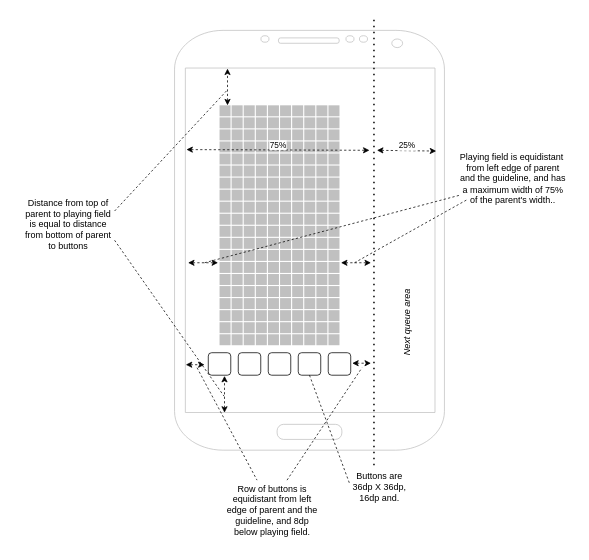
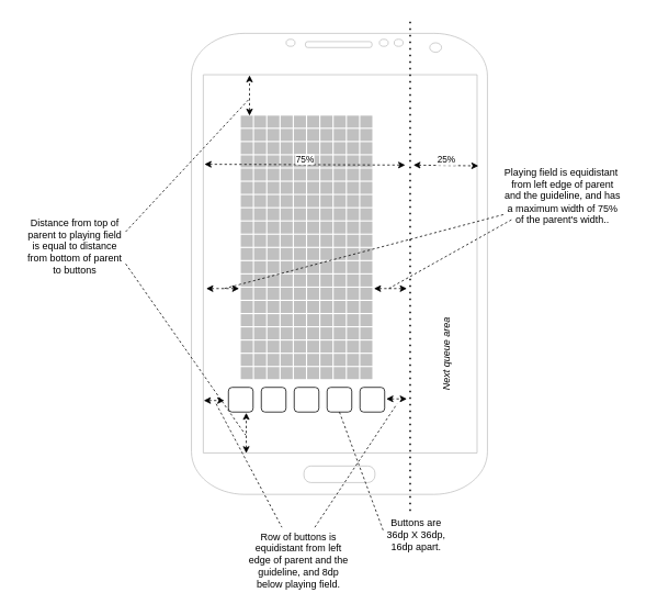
  <mxCell id="0" />
  <mxCell id="1" parent="0" />
  <mxCell id="2" value="" style="html=1;verticalLabelPosition=bottom;labelBackgroundColor=#ffffff;verticalAlign=top;shadow=0;dashed=0;strokeWidth=1;shape=mxgraph.ios7ui.iconGrid;fillColor=#c0c0c0;gridSize=10%2C20;" vertex="1" parent="1"><mxGeometry x="292" y="140" width="160" height="320" as="geometry" /></mxCell>
  <mxCell id="3" value="" style="verticalLabelPosition=bottom;verticalAlign=top;html=1;shadow=0;dashed=0;strokeWidth=1;shape=mxgraph.android.phone2;strokeColor=#c0c0c0;" vertex="1" parent="1"><mxGeometry x="232" y="40" width="360" height="560" as="geometry" /></mxCell>
  <mxCell id="4" value="" style="endArrow=none;dashed=1;html=1;dashPattern=1 3;strokeWidth=2;rounded=0;" edge="1" parent="1"><mxGeometry width="50" height="50" relative="1" as="geometry"><mxPoint x="498" y="620" as="sourcePoint" /><mxPoint x="498" y="20" as="targetPoint" /></mxGeometry></mxCell>
  <mxCell id="5" value="75%" style="endArrow=classic;startArrow=classic;html=1;rounded=0;exitX=0.044;exitY=0.284;exitDx=0;exitDy=0;exitPerimeter=0;dashed=1;spacingBottom=14;" edge="1" parent="1" source="3"><mxGeometry width="50" height="50" relative="1" as="geometry"><mxPoint x="552" y="310" as="sourcePoint" /><mxPoint x="492" y="200" as="targetPoint" /></mxGeometry></mxCell>
  <mxCell id="6" value="25%" style="endArrow=classic;startArrow=classic;html=1;rounded=0;dashed=1;spacingBottom=14;" edge="1" parent="1"><mxGeometry width="50" height="50" relative="1" as="geometry"><mxPoint x="502" y="200" as="sourcePoint" /><mxPoint x="581" y="201" as="targetPoint" /></mxGeometry></mxCell>
  <mxCell id="7" value="" style="endArrow=classic;startArrow=classic;html=1;rounded=0;dashed=1;" edge="1" parent="1"><mxGeometry width="50" height="50" relative="1" as="geometry"><mxPoint x="454" y="350" as="sourcePoint" /><mxPoint x="494" y="350" as="targetPoint" /></mxGeometry></mxCell>
  <mxCell id="8" value="" style="endArrow=classic;startArrow=classic;html=1;rounded=0;dashed=1;" edge="1" parent="1"><mxGeometry width="50" height="50" relative="1" as="geometry"><mxPoint x="250" y="350" as="sourcePoint" /><mxPoint x="290" y="350" as="targetPoint" /></mxGeometry></mxCell>
  <mxCell id="9" value="" style="endArrow=none;dashed=1;html=1;rounded=0;startArrow=none;startFill=0;" edge="1" parent="1"><mxGeometry width="50" height="50" relative="1" as="geometry"><mxPoint x="472" y="350" as="sourcePoint" /><mxPoint x="622" y="266" as="targetPoint" /></mxGeometry></mxCell>
  <mxCell id="10" value="" style="endArrow=none;dashed=1;html=1;rounded=0;startArrow=none;startFill=0;" edge="1" parent="1"><mxGeometry width="50" height="50" relative="1" as="geometry"><mxPoint x="272" y="350" as="sourcePoint" /><mxPoint x="612" y="260" as="targetPoint" /></mxGeometry></mxCell>
  <mxCell id="11" value="Playing field is equidistant&amp;nbsp;&lt;br&gt;from left edge of parent&lt;br&gt;and the guideline, and has&lt;br&gt;a maximum width of 75%&lt;br&gt;of the parent's width.." style="text;html=1;align=center;verticalAlign=middle;resizable=0;points=[];autosize=1;strokeColor=none;fillColor=none;" vertex="1" parent="1"><mxGeometry x="603" y="193" width="160" height="90" as="geometry" /></mxCell>
  <mxCell id="12" value="Next queue area" style="text;html=1;align=center;verticalAlign=middle;resizable=0;points=[];autosize=1;strokeColor=none;fillColor=none;portConstraintRotation=0;rotation=270;fontStyle=2" vertex="1" parent="1"><mxGeometry x="487" y="415" width="110" height="30" as="geometry" /></mxCell>
  <mxCell id="13" value="" style="rounded=1;whiteSpace=wrap;html=1;" vertex="1" parent="1"><mxGeometry x="277" y="470" width="30" height="30" as="geometry" /></mxCell>
  <mxCell id="14" value="" style="rounded=1;whiteSpace=wrap;html=1;" vertex="1" parent="1"><mxGeometry x="317" y="470" width="30" height="30" as="geometry" /></mxCell>
  <mxCell id="15" value="" style="rounded=1;whiteSpace=wrap;html=1;" vertex="1" parent="1"><mxGeometry x="357" y="470" width="30" height="30" as="geometry" /></mxCell>
  <mxCell id="16" value="" style="rounded=1;whiteSpace=wrap;html=1;" vertex="1" parent="1"><mxGeometry x="397" y="470" width="30" height="30" as="geometry" /></mxCell>
  <mxCell id="17" value="" style="rounded=1;whiteSpace=wrap;html=1;" vertex="1" parent="1"><mxGeometry x="437" y="470" width="30" height="30" as="geometry" /></mxCell>
  <mxCell id="18" value="" style="endArrow=none;dashed=1;html=1;rounded=0;exitX=0.5;exitY=1;exitDx=0;exitDy=0;" edge="1" parent="1" source="16"><mxGeometry width="50" height="50" relative="1" as="geometry"><mxPoint x="472" y="485" as="sourcePoint" /><mxPoint x="466" y="646" as="targetPoint" /></mxGeometry></mxCell>
- <mxCell id="19" value="Buttons are &lt;br&gt;36dp X 36dp,&lt;br&gt;16dp and." style="text;html=1;align=center;verticalAlign=middle;resizable=0;points=[];autosize=1;strokeColor=none;fillColor=none;" vertex="1" parent="1"><mxGeometry x="460" y="619" width="90" height="60" as="geometry" /></mxCell>
+ <mxCell id="19" value="Buttons are &lt;br&gt;36dp X 36dp,&lt;br&gt;16dp apart." style="text;html=1;align=center;verticalAlign=middle;resizable=0;points=[];autosize=1;strokeColor=none;fillColor=none;" vertex="1" parent="1"><mxGeometry x="460" y="619" width="90" height="60" as="geometry" /></mxCell>
  <mxCell id="20" value="" style="endArrow=classic;startArrow=classic;html=1;rounded=0;dashed=1;" edge="1" parent="1"><mxGeometry width="50" height="50" relative="1" as="geometry"><mxPoint x="247" y="486" as="sourcePoint" /><mxPoint x="272" y="486" as="targetPoint" /></mxGeometry></mxCell>
  <mxCell id="21" value="" style="endArrow=classic;startArrow=classic;html=1;rounded=0;dashed=1;" edge="1" parent="1"><mxGeometry width="50" height="50" relative="1" as="geometry"><mxPoint x="469" y="484" as="sourcePoint" /><mxPoint x="494" y="484" as="targetPoint" /></mxGeometry></mxCell>
  <mxCell id="22" value="" style="endArrow=none;dashed=1;html=1;rounded=0;" edge="1" parent="1"><mxGeometry width="50" height="50" relative="1" as="geometry"><mxPoint x="262" y="490" as="sourcePoint" /><mxPoint x="342" y="640" as="targetPoint" /></mxGeometry></mxCell>
  <mxCell id="23" value="" style="endArrow=none;dashed=1;html=1;rounded=0;" edge="1" parent="1"><mxGeometry width="50" height="50" relative="1" as="geometry"><mxPoint x="382" y="640" as="sourcePoint" /><mxPoint x="482" y="490" as="targetPoint" /></mxGeometry></mxCell>
  <mxCell id="24" value="Row of buttons is&lt;br&gt;equidistant from left&lt;br&gt;edge of parent and the&lt;br&gt;guideline, and 8dp&lt;br&gt;below playing field." style="text;html=1;align=center;verticalAlign=middle;resizable=0;points=[];autosize=1;strokeColor=none;fillColor=none;" vertex="1" parent="1"><mxGeometry x="292" y="635" width="140" height="90" as="geometry" /></mxCell>
  <mxCell id="25" value="" style="endArrow=classic;startArrow=classic;html=1;rounded=0;dashed=1;entryX=0.224;entryY=0.091;entryDx=0;entryDy=0;entryPerimeter=0;exitX=0.129;exitY=0;exitDx=0;exitDy=0;exitPerimeter=0;" edge="1" parent="1"><mxGeometry width="50" height="50" relative="1" as="geometry"><mxPoint x="302.64" y="140" as="sourcePoint" /><mxPoint x="302.64" y="90.96" as="targetPoint" /></mxGeometry></mxCell>
  <mxCell id="26" value="" style="endArrow=classic;startArrow=classic;html=1;rounded=0;dashed=1;entryX=0.224;entryY=0.091;entryDx=0;entryDy=0;entryPerimeter=0;exitX=0.129;exitY=0;exitDx=0;exitDy=0;exitPerimeter=0;" edge="1" parent="1"><mxGeometry width="50" height="50" relative="1" as="geometry"><mxPoint x="298.64" y="550" as="sourcePoint" /><mxPoint x="298.64" y="500.96" as="targetPoint" /></mxGeometry></mxCell>
  <mxCell id="27" value="" style="endArrow=none;dashed=1;html=1;rounded=0;" edge="1" parent="1"><mxGeometry width="50" height="50" relative="1" as="geometry"><mxPoint x="152" y="281" as="sourcePoint" /><mxPoint x="302" y="120" as="targetPoint" /></mxGeometry></mxCell>
  <mxCell id="28" value="" style="endArrow=none;dashed=1;html=1;rounded=0;" edge="1" parent="1"><mxGeometry width="50" height="50" relative="1" as="geometry"><mxPoint x="152" y="320" as="sourcePoint" /><mxPoint x="298" y="528" as="targetPoint" /></mxGeometry></mxCell>
  <mxCell id="29" value="Distance from top of&lt;br&gt;parent to playing field&lt;br&gt;is equal to distance&lt;br&gt;from bottom of parent&lt;br&gt;to buttons" style="text;html=1;align=center;verticalAlign=middle;resizable=0;points=[];autosize=1;strokeColor=none;fillColor=none;" vertex="1" parent="1"><mxGeometry x="20" y="254" width="140" height="90" as="geometry" /></mxCell>
